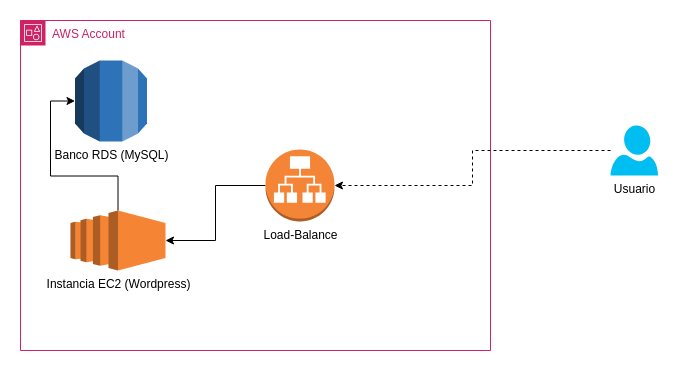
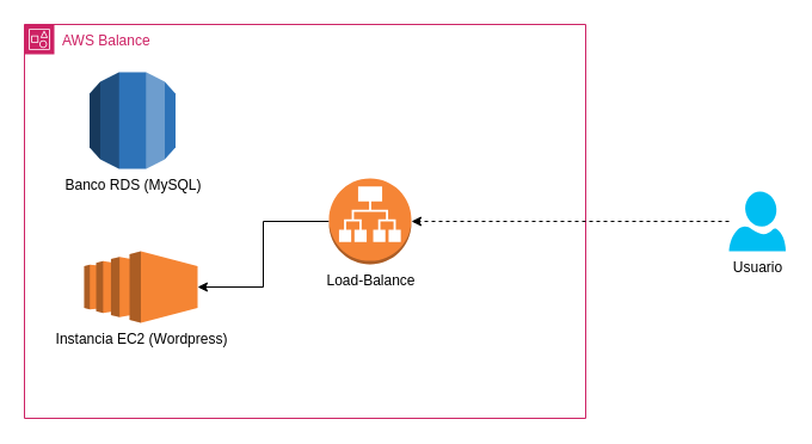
  <mxCell id="0" />
  <mxCell id="1" parent="0" />
- <mxCell id="2" value="AWS Account" style="points=[[0,0],[0.25,0],[0.5,0],[0.75,0],[1,0],[1,0.25],[1,0.5],[1,0.75],[1,1],[0.75,1],[0.5,1],[0.25,1],[0,1],[0,0.75],[0,0.5],[0,0.25]];outlineConnect=0;gradientColor=none;html=1;whiteSpace=wrap;fontSize=12;fontStyle=0;container=1;pointerEvents=0;collapsible=0;recursiveResize=0;shape=mxgraph.aws4.group;grIcon=mxgraph.aws4.group_account;strokeColor=#CD2264;fillColor=none;verticalAlign=top;align=left;spacingLeft=30;fontColor=#CD2264;dashed=0;" vertex="1" parent="1"><mxGeometry x="20" y="20" width="470" height="330" as="geometry" /></mxCell>
+ <mxCell id="2" value="AWS Balance" style="points=[[0,0],[0.25,0],[0.5,0],[0.75,0],[1,0],[1,0.25],[1,0.5],[1,0.75],[1,1],[0.75,1],[0.5,1],[0.25,1],[0,1],[0,0.75],[0,0.5],[0,0.25]];outlineConnect=0;gradientColor=none;html=1;whiteSpace=wrap;fontSize=12;fontStyle=0;container=1;pointerEvents=0;collapsible=0;recursiveResize=0;shape=mxgraph.aws4.group;grIcon=mxgraph.aws4.group_account;strokeColor=#CD2264;fillColor=none;verticalAlign=top;align=left;spacingLeft=30;fontColor=#CD2264;dashed=0;" vertex="1" parent="1"><mxGeometry x="20" y="20" width="470" height="330" as="geometry" /></mxCell>
  <mxCell id="3" value="Banco RDS (MySQL)" style="outlineConnect=0;dashed=0;verticalLabelPosition=bottom;verticalAlign=top;align=center;html=1;shape=mxgraph.aws3.rds;fillColor=#2E73B8;gradientColor=none;" vertex="1" parent="2"><mxGeometry x="54.5" y="40" width="72" height="81" as="geometry" /></mxCell>
  <mxCell id="4" value="Instancia EC2 (Wordpress)" style="outlineConnect=0;dashed=0;verticalLabelPosition=bottom;verticalAlign=top;align=center;html=1;shape=mxgraph.aws3.ec2;fillColor=#F58534;gradientColor=none;" vertex="1" parent="2"><mxGeometry x="50" y="190" width="95" height="60" as="geometry" /></mxCell>
  <mxCell id="5" style="edgeStyle=orthogonalEdgeStyle;rounded=0;orthogonalLoop=1;jettySize=auto;html=1;" edge="1" parent="2" source="6" target="4"><mxGeometry relative="1" as="geometry" /></mxCell>
- <mxCell id="6" value="Load-Balance" style="outlineConnect=0;dashed=0;verticalLabelPosition=bottom;verticalAlign=top;align=center;html=1;shape=mxgraph.aws3.application_load_balancer;fillColor=#F58536;gradientColor=none;" vertex="1" parent="2"><mxGeometry x="245" y="129" width="69" height="72" as="geometry" /></mxCell>
- <mxCell id="7" style="edgeStyle=orthogonalEdgeStyle;rounded=0;orthogonalLoop=1;jettySize=auto;html=1;exitX=0.5;exitY=0;exitDx=0;exitDy=0;exitPerimeter=0;entryX=0;entryY=0.5;entryDx=0;entryDy=0;entryPerimeter=0;" edge="1" parent="2" source="4" target="3"><mxGeometry relative="1" as="geometry" /></mxCell>
+ <mxCell id="6" value="Load-Balance" style="outlineConnect=0;dashed=0;verticalLabelPosition=bottom;verticalAlign=top;align=center;html=1;shape=mxgraph.aws3.application_load_balancer;fillColor=#F58536;gradientColor=none;" vertex="1" parent="2"><mxGeometry x="255" y="129" width="69" height="72" as="geometry" /></mxCell>
  <mxCell id="8" style="edgeStyle=orthogonalEdgeStyle;rounded=0;orthogonalLoop=1;jettySize=auto;html=1;dashed=1;" edge="1" parent="1" source="9" target="6"><mxGeometry relative="1" as="geometry" /></mxCell>
- <mxCell id="9" value="Usuario" style="verticalLabelPosition=bottom;html=1;verticalAlign=top;align=center;strokeColor=none;fillColor=#00BEF2;shape=mxgraph.azure.user;" vertex="1" parent="1"><mxGeometry x="610" y="125" width="47.5" height="50" as="geometry" /></mxCell>
+ <mxCell id="9" value="Usuario" style="verticalLabelPosition=bottom;html=1;verticalAlign=top;align=center;strokeColor=none;fillColor=#00BEF2;shape=mxgraph.azure.user;" vertex="1" parent="1"><mxGeometry x="610" y="160" width="47.5" height="50" as="geometry" /></mxCell>
